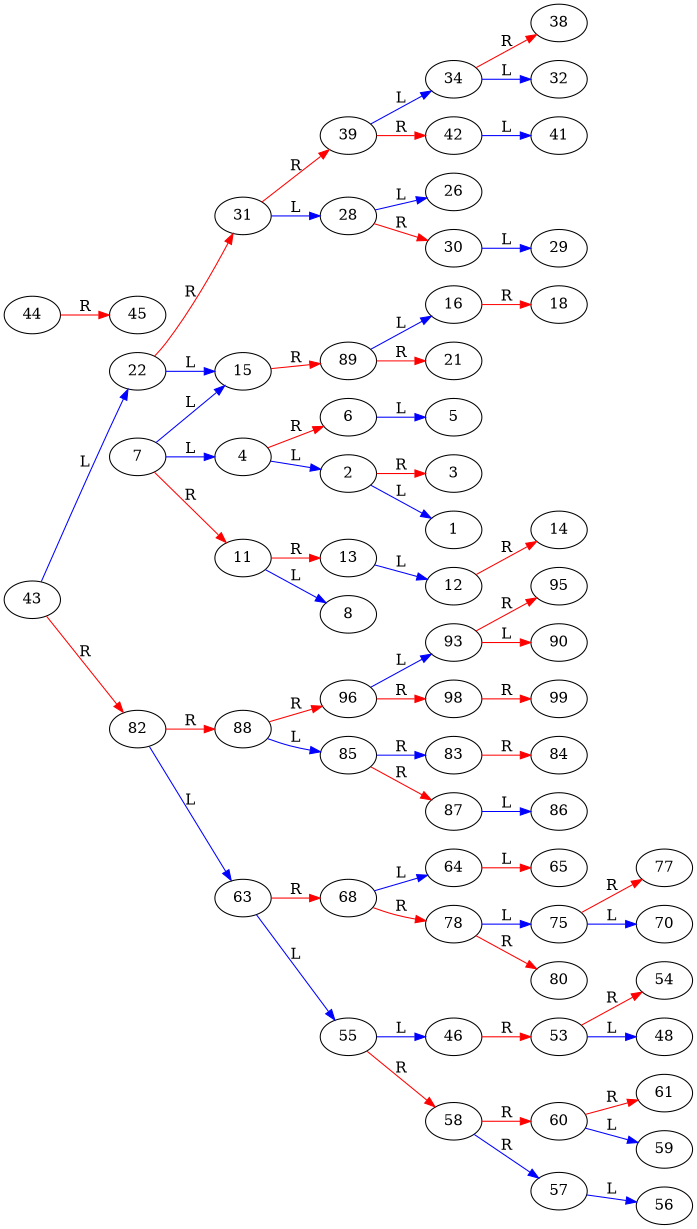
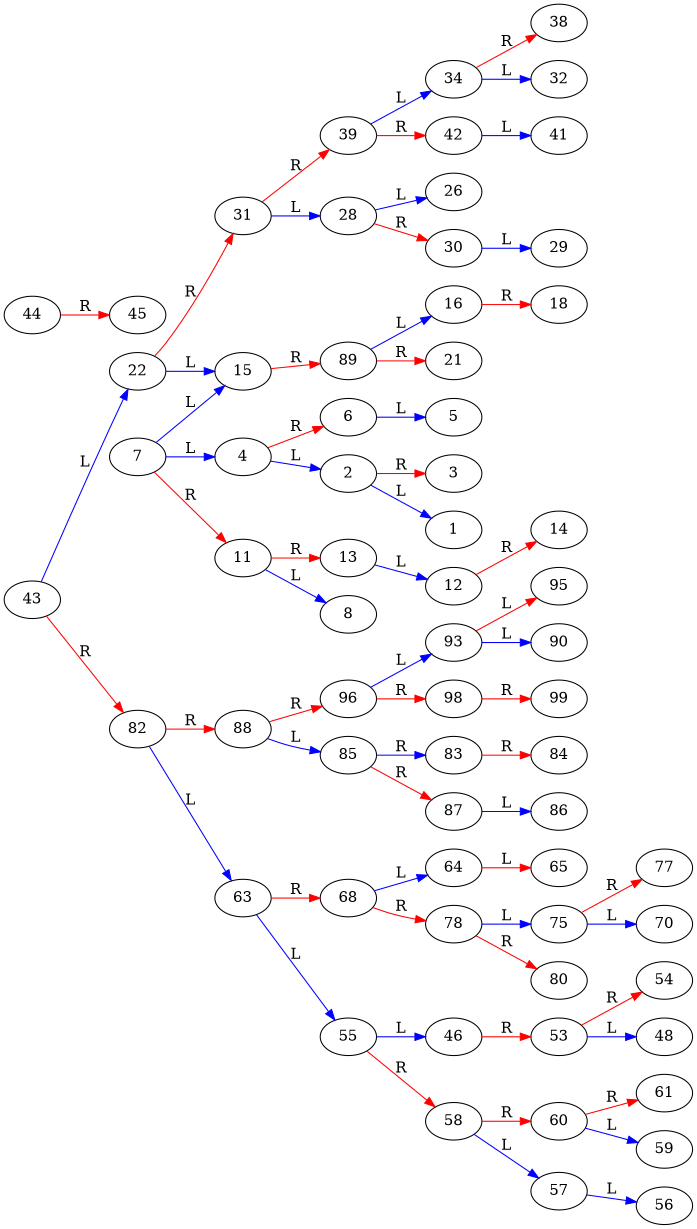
  digraph {
    rankdir=LR
    edge [color=red]
    43
    22
    82
    15
    31
    63
    88
    n8 [label=89]
    28
    39
    7
    4
    11
    16
    21
    2
    6
    8
    13
    1
    3
    5
    12
    14
    18
    26
    30
    34
    42
    29
    32
    38
    41
    55
    68
    85
    96
    46
    58
    64
    78
    53
    57
    60
    44
    45
    48
    54
    56
    59
    61
    65
    75
    80
    70
    77
    83
    87
    93
    98
    84
    86
    90
    95
    99
    43 -> 22 [color=blue label=L]
    43 -> 82 [label=R]
    22 -> 15 [color=blue label=L]
    22 -> 31 [label=R]
    82 -> 63 [color=blue label=L]
    82 -> 88 [label=R]
    15 -> n8 [label=R]
    31 -> 28 [color=blue label=L]
    31 -> 39 [label=R]
    63 -> 55 [color=blue label=L]
    63 -> 68 [label=R]
    88 -> 85 [color=blue label=L]
    88 -> 96 [label=R]
    n8 -> 16 [color=blue label=L]
    n8 -> 21 [label=R]
    28 -> 26 [color=blue label=L]
    28 -> 30 [label=R]
    39 -> 34 [color=blue label=L]
    39 -> 42 [label=R]
    7 -> 15 [color=blue label=L]
    7 -> 4 [color=blue label=L]
    7 -> 11 [label=R]
    4 -> 2 [color=blue label=L]
    4 -> 6 [label=R]
    11 -> 8 [color=blue label=L]
    11 -> 13 [label=R]
    16 -> 18 [label=R]
    2 -> 1 [color=blue label=L]
    2 -> 3 [label=R]
    6 -> 5 [color=blue label=L]
    13 -> 12 [color=blue label=L]
    12 -> 14 [label=R]
    30 -> 29 [color=blue label=L]
    34 -> 32 [color=blue label=L]
    34 -> 38 [label=R]
    42 -> 41 [color=blue label=L]
    55 -> 46 [color=blue label=L]
    55 -> 58 [label=R]
    68 -> 64 [color=blue label=L]
    68 -> 78 [label=R]
    85 -> 83 [color=blue label=R]
    85 -> 87 [label=R]
    96 -> 93 [color=blue label=L]
    96 -> 98 [label=R]
    46 -> 53 [label=R]
-   58 -> 57 [color=blue label=R]
+   58 -> 57 [color=blue label=L]
    58 -> 60 [label=R]
    64 -> 65 [label=L]
    78 -> 75 [color=blue label=L]
    78 -> 80 [label=R]
    53 -> 48 [color=blue label=L]
    53 -> 54 [label=R]
    57 -> 56 [color=blue label=L]
    60 -> 59 [color=blue label=L]
    60 -> 61 [label=R]
    44 -> 45 [label=R]
    75 -> 70 [color=blue label=L]
    75 -> 77 [label=R]
    83 -> 84 [label=R]
    87 -> 86 [color=blue label=L]
-   93 -> 90 [label=L]
-   93 -> 95 [label=R]
+   93 -> 90 [color=blue label=L]
+   93 -> 95 [label=L]
    98 -> 99 [label=R]
  }
